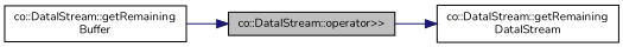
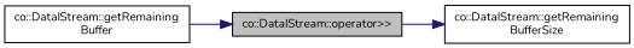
  digraph {
    fontname=Nunito
    rankdir=LR
    node [color=black fillcolor=white fontname=Nunito fontsize=10 shape=record style=filled]
    edge [color=midnightblue fontname=Nunito fontsize=10 labelfontname=Sans labelfontsize=10 style=solid]
    n1 [fillcolor=grey75 fontcolor=black height=0.2 label="co::DataIStream::operator\>\>" width=0.4]
-   n2 [height=0.2 label="co::DataIStream::getRemaining\lDataIStream" width=0.4]
+   n2 [height=0.2 label="co::DataIStream::getRemaining\lBufferSize" width=0.4]
    n3 [height=0.2 label="co::DataIStream::getRemaining\lBuffer" width=0.4]
    n1 -> n2
    n3 -> n1
  }
